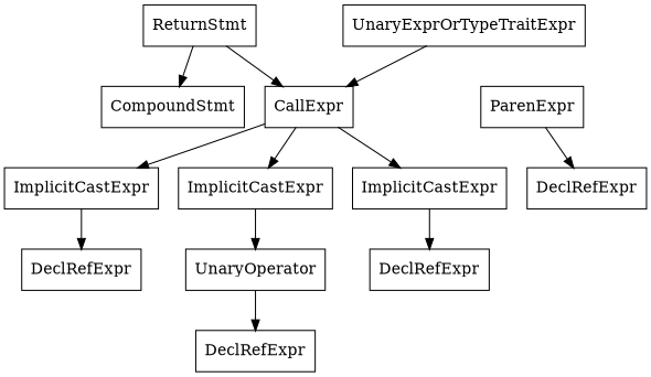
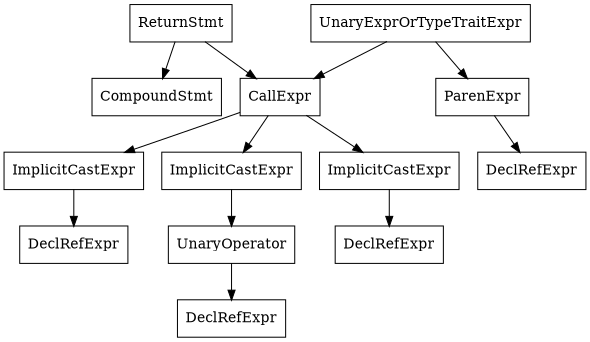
  digraph {
    node [shape=record]
    n1 [label="{CompoundStmt}"]
    n2 [label="{ReturnStmt}"]
    n3 [label="{CallExpr}"]
    n4 [label="{ImplicitCastExpr}"]
    n5 [label="{ImplicitCastExpr}"]
    n6 [label="{ImplicitCastExpr}"]
    n7 [label="{DeclRefExpr}"]
    n8 [label="{UnaryOperator}"]
    n9 [label="{UnaryExprOrTypeTraitExpr}"]
    n10 [label="{ParenExpr}"]
    n11 [label="{DeclRefExpr}"]
    n12 [label="{DeclRefExpr}"]
    n13 [label="{DeclRefExpr}"]
    n2 -> n1
    n2 -> n3
    n3 -> n4
    n3 -> n5
    n3 -> n6
    n4 -> n7
    n5 -> n8
    n6 -> n11
    n8 -> n12
    n9 -> n3
+   n9 -> n10
    n10 -> n13
  }
